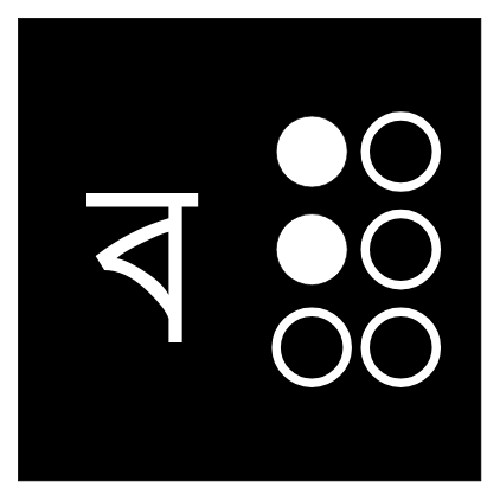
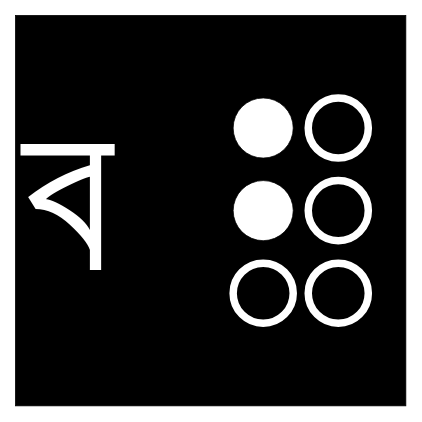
  <mxCell id="0" />
  <mxCell id="1" parent="0" />
  <mxCell id="2" value="" style="rounded=0;whiteSpace=wrap;html=1;fillColor=#000000;" vertex="1" parent="1"><mxGeometry x="20" y="20" width="520" height="520" as="geometry" /></mxCell>
- <mxCell id="3" value="&lt;span&gt;&lt;font style=&quot;font-size: 300px&quot; color=&quot;#ffffff&quot;&gt;ব&lt;/font&gt;&lt;/span&gt;" style="rounded=0;whiteSpace=wrap;html=1;fillColor=#000000;" vertex="1" parent="1"><mxGeometry x="100" y="60" width="120" height="440" as="geometry" /></mxCell>
+ <mxCell id="3" value="&lt;span&gt;&lt;font style=&quot;font-size: 300px&quot; color=&quot;#ffffff&quot;&gt;ব&lt;/font&gt;&lt;/span&gt;" style="rounded=0;whiteSpace=wrap;html=1;fillColor=#000000;" vertex="1" parent="1"><mxGeometry x="30" y="35" width="120" height="440" as="geometry" /></mxCell>
  <mxCell id="4" value="" style="group" vertex="1" connectable="0" parent="1"><mxGeometry x="310" y="130" width="180" height="300" as="geometry" /></mxCell>
  <mxCell id="5" value="" style="ellipse;whiteSpace=wrap;html=1;fillColor=#FFFFFF;" vertex="1" parent="4"><mxGeometry width="80" height="80" as="geometry" /></mxCell>
  <mxCell id="6" value="" style="ellipse;whiteSpace=wrap;html=1;fillColor=#FFFFFF;" vertex="1" parent="4"><mxGeometry y="110" width="80" height="80" as="geometry" /></mxCell>
  <mxCell id="7" value="" style="ellipse;whiteSpace=wrap;html=1;fillColor=#000000;strokeWidth=10;strokeColor=#FFFFFF;" vertex="1" parent="4"><mxGeometry y="220" width="80" height="80" as="geometry" /></mxCell>
  <mxCell id="8" value="" style="ellipse;whiteSpace=wrap;html=1;fillColor=#000000;strokeWidth=10;strokeColor=#FFFFFF;" vertex="1" parent="4"><mxGeometry x="100" y="220" width="80" height="80" as="geometry" /></mxCell>
  <mxCell id="9" value="" style="ellipse;whiteSpace=wrap;html=1;fillColor=#000000;strokeWidth=10;strokeColor=#FFFFFF;" vertex="1" parent="4"><mxGeometry x="100" y="110" width="80" height="80" as="geometry" /></mxCell>
  <mxCell id="10" value="" style="ellipse;whiteSpace=wrap;html=1;fillColor=#000000;strokeWidth=10;strokeColor=#FFFFFF;" vertex="1" parent="4"><mxGeometry x="100" width="80" height="80" as="geometry" /></mxCell>
